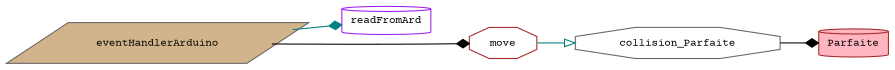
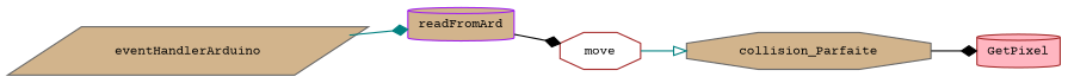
  digraph {
    fontname="Courier Prime"
    rankdir=LR
    node [color=gray40 fillcolor=tan fontname="Courier Prime" fontsize=10 shape=cylinder style=filled]
    edge [arrowhead=diamond color=teal fontname="Courier Prime" fontsize=10 labelfontname=Roboto labelfontsize=10 style=solid]
    n1 [fontcolor=black height=0.2 label=eventHandlerArduino shape=parallelogram width=0.4]
-   n2 [color=purple fillcolor=white height=0.2 label=readFromArd width=0.4]
+   n2 [color=purple height=0.2 label=readFromArd width=0.4]
    n3 [color=brown fillcolor=white height=0.2 label=move shape=octagon width=0.4]
-   n4 [fillcolor=white height=0.2 label=collision_Parfaite shape=octagon width=0.4]
-   n5 [color=brown fillcolor=lightpink height=0.2 label=Parfaite width=0.4]
+   n4 [height=0.2 label=collision_Parfaite shape=octagon width=0.4]
+   n5 [color=brown fillcolor=lightpink height=0.2 label=GetPixel width=0.4]
    n1 -> n2
-   n1 -> n3 [color=black]
+   n2 -> n3 [color=black]
    n3 -> n4 [arrowhead=onormal]
    n4 -> n5 [color=black]
  }
